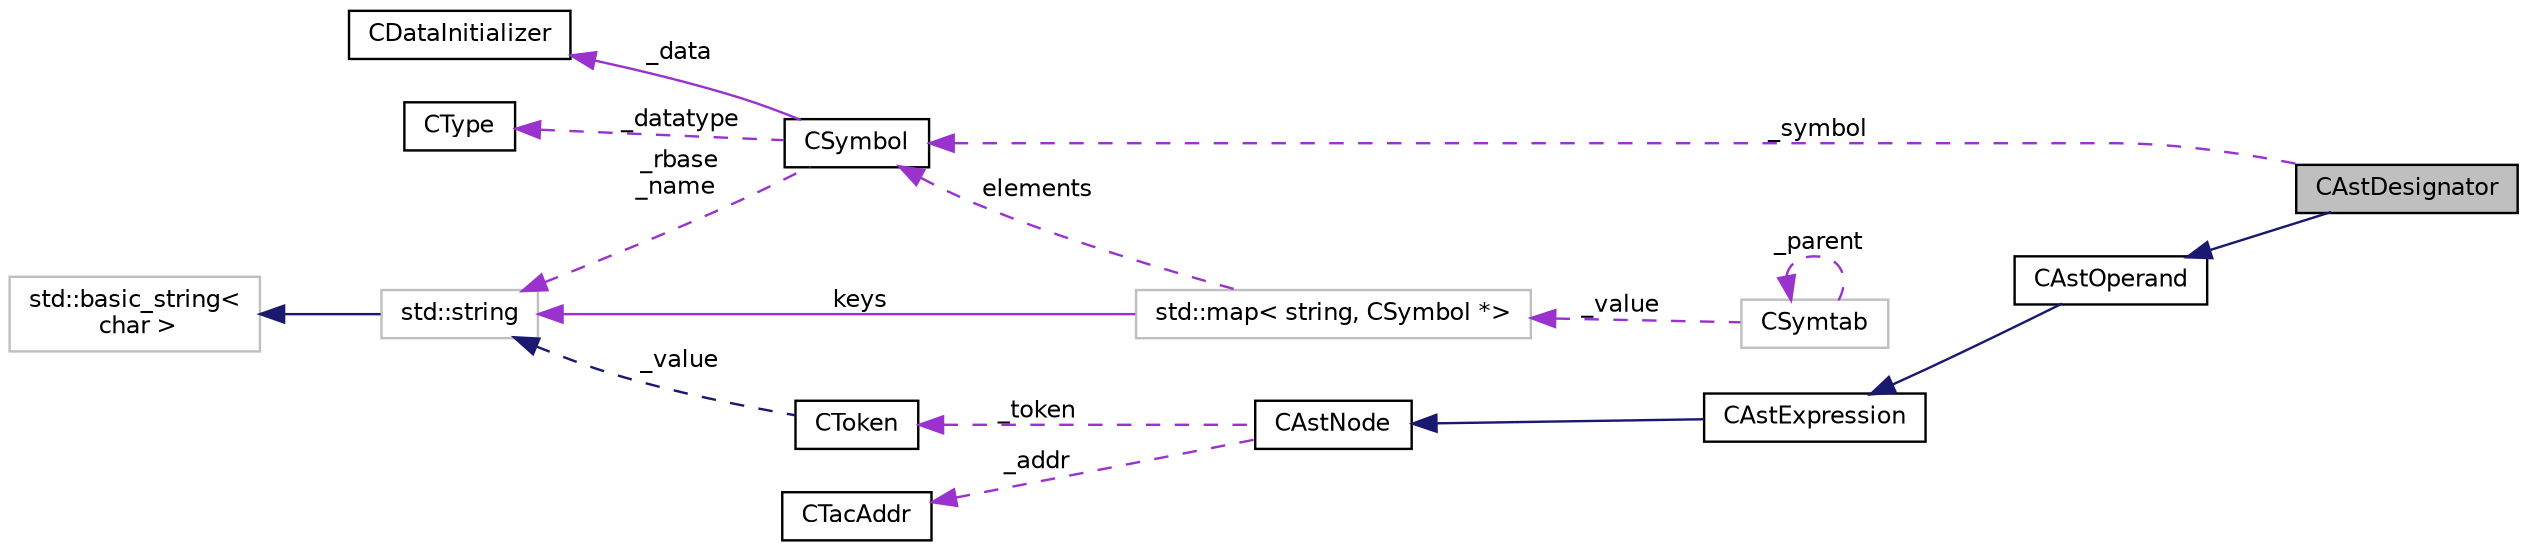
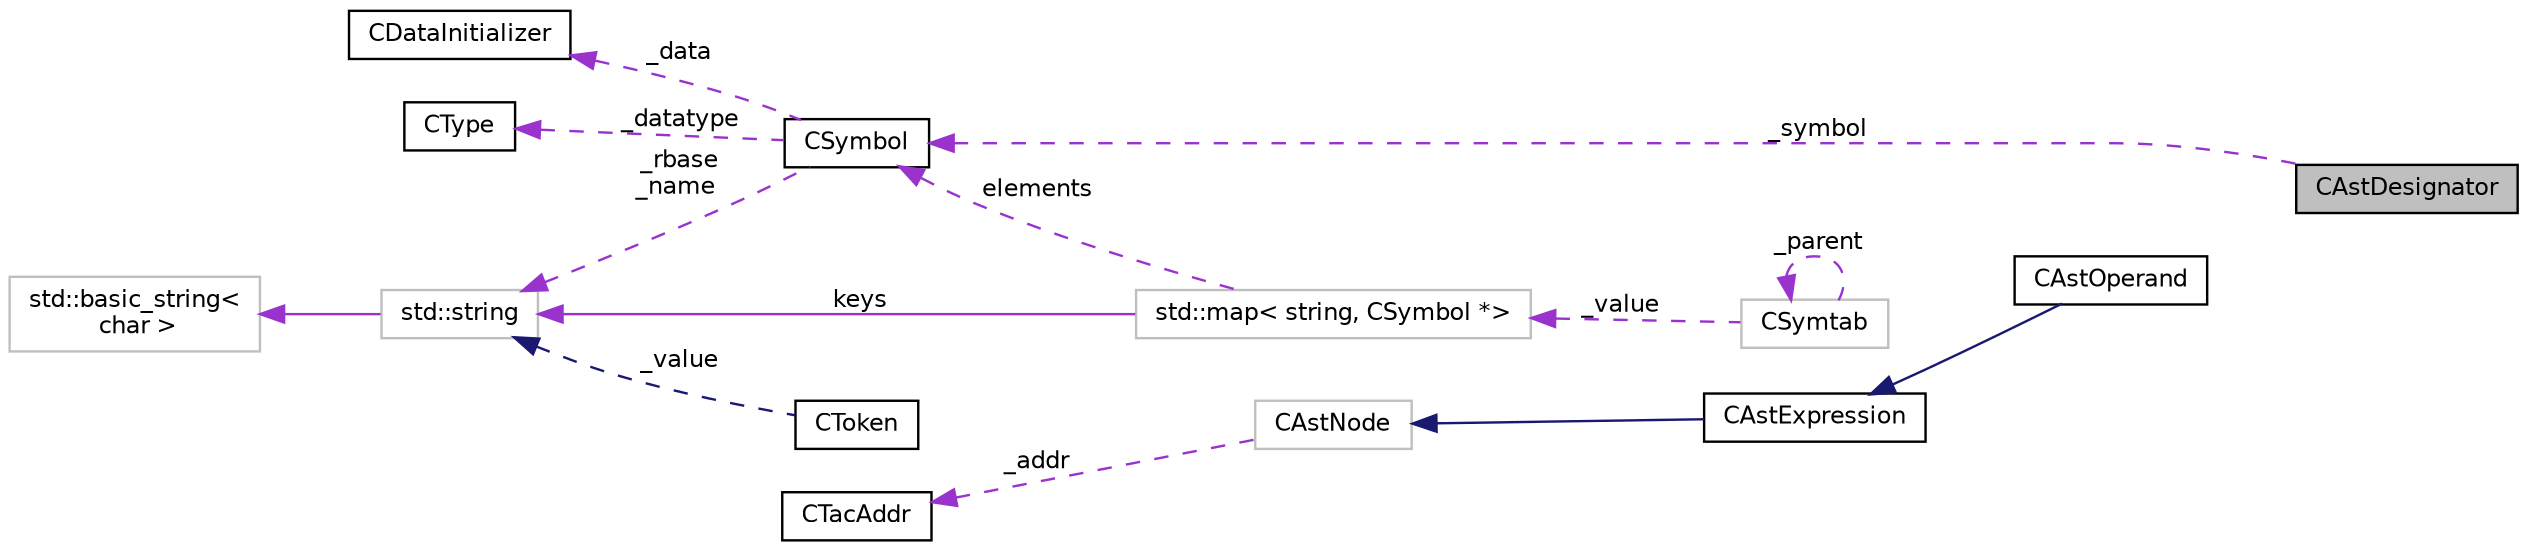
  digraph {
    rankdir=LR
    node [color=black fillcolor=white fontname=Helvetica fontsize=10 shape=record style=filled]
    edge [color=darkorchid3 dir=back fontname=Helvetica fontsize=10 labelfontname=Helvetica labelfontsize=10 style=dashed]
    n1 [fillcolor=grey75 fontcolor=black height=0.2 label=CAstDesignator width=0.4]
    n2 [height=0.2 label=CAstOperand width=0.4]
    n3 [height=0.2 label=CAstExpression width=0.4]
-   n4 [height=0.2 label=CAstNode width=0.4]
+   n4 [color=grey75 height=0.2 label=CAstNode width=0.4]
    n5 [height=0.2 label=CToken width=0.4]
    n6 [color=grey75 height=0.2 label="std::string" width=0.4]
    n7 [height=0.2 label=CSymbol width=0.4]
    n8 [color=grey75 height=0.2 label="std::map\< string, CSymbol *\>" width=0.4]
    n9 [color=grey75 height=0.2 label=CSymtab width=0.4]
    n10 [color=grey75 height=0.2 label="std::basic_string\<\l char \>" width=0.4]
    n11 [height=0.2 label=CTacAddr width=0.4]
    n12 [height=0.2 label=CType width=0.4]
    n13 [height=0.2 label=CDataInitializer width=0.4]
-   n2 -> n1 [color=midnightblue style=solid]
    n3 -> n2 [color=midnightblue style=solid]
    n4 -> n3 [color=midnightblue style=solid]
-   n5 -> n4 [label=" _token"]
    n6 -> n5 [color=midnightblue label=" _value"]
    n6 -> n7 [label=" _rbase\n_name"]
    n6 -> n8 [label=" keys" style=solid]
    n7 -> n1 [label=" _symbol"]
    n7 -> n8 [label=" elements"]
    n8 -> n9 [label=" _value"]
    n9 -> n9 [label=" _parent"]
-   n10 -> n6 [color=midnightblue style=solid]
+   n10 -> n6 [style=solid]
    n11 -> n4 [label=" _addr"]
    n12 -> n7 [label=" _datatype"]
-   n13 -> n7 [label=" _data" style=solid]
+   n13 -> n7 [label=" _data"]
  }
